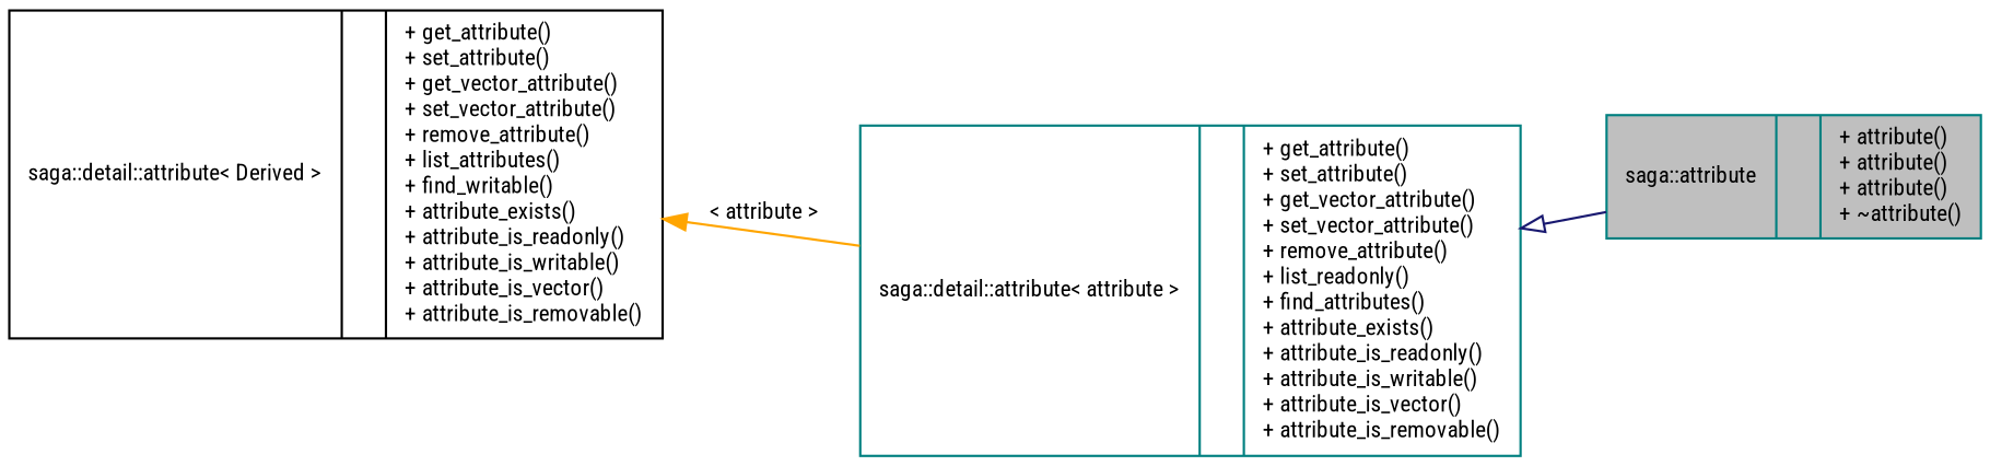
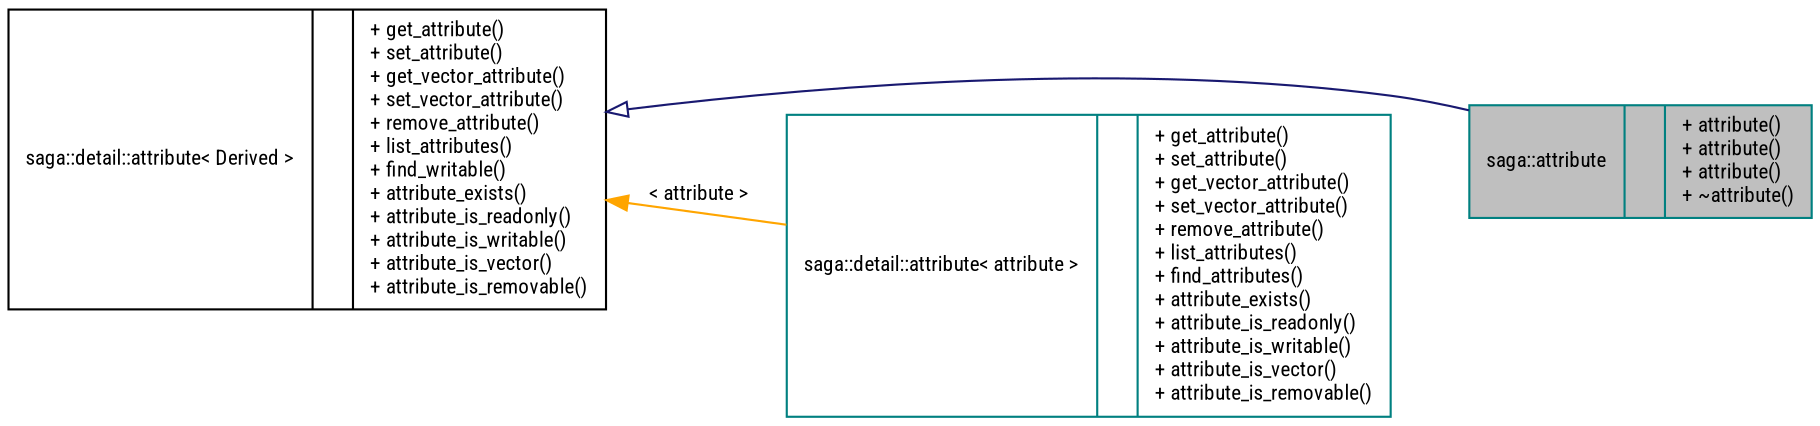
  digraph {
    fontname="Roboto Condensed"
    rankdir=LR
    node [color=teal fontname="Roboto Condensed" fontsize=10 shape=record]
    edge [dir=back fontname="Roboto Condensed" fontsize=10 labelfontname=FreeSans labelfontsize=10 style=solid]
    n1 [fillcolor=grey75 fontcolor=black height=0.2 label="{saga::attribute\n||+ attribute()\l+ attribute()\l+ attribute()\l+ ~attribute()\l}" style=filled width=0.4]
-   n2 [height=0.2 label="{saga::detail::attribute\< attribute \>\n||+ get_attribute()\l+ set_attribute()\l+ get_vector_attribute()\l+ set_vector_attribute()\l+ remove_attribute()\l+ list_readonly()\l+ find_attributes()\l+ attribute_exists()\l+ attribute_is_readonly()\l+ attribute_is_writable()\l+ attribute_is_vector()\l+ attribute_is_removable()\l}" width=0.4]
+   n2 [height=0.2 label="{saga::detail::attribute\< attribute \>\n||+ get_attribute()\l+ set_attribute()\l+ get_vector_attribute()\l+ set_vector_attribute()\l+ remove_attribute()\l+ list_attributes()\l+ find_attributes()\l+ attribute_exists()\l+ attribute_is_readonly()\l+ attribute_is_writable()\l+ attribute_is_vector()\l+ attribute_is_removable()\l}" width=0.4]
    n3 [color=black height=0.2 label="{saga::detail::attribute\< Derived \>\n||+ get_attribute()\l+ set_attribute()\l+ get_vector_attribute()\l+ set_vector_attribute()\l+ remove_attribute()\l+ list_attributes()\l+ find_writable()\l+ attribute_exists()\l+ attribute_is_readonly()\l+ attribute_is_writable()\l+ attribute_is_vector()\l+ attribute_is_removable()\l}" width=0.4]
-   n2 -> n1 [arrowtail=onormal color=midnightblue]
+   n3 -> n1 [arrowtail=onormal color=midnightblue]
    n3 -> n2 [color=orange label=" \< attribute \>"]
  }
